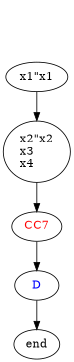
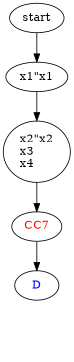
  digraph {
    n1 [label="x1\"x1"]
    n2 [label="x2\"x2\lx3\lx4\l"]
+   start
    n4 [label=<<FONT color="red">C</FONT><FONT color="red">C7</FONT>>]
    n5 [label=<<FONT color="blue">D</FONT>>]
-   end
    n1 -> n2
    n2 -> n4
+   start -> n1
    n4 -> n5
-   n5 -> end
  }
